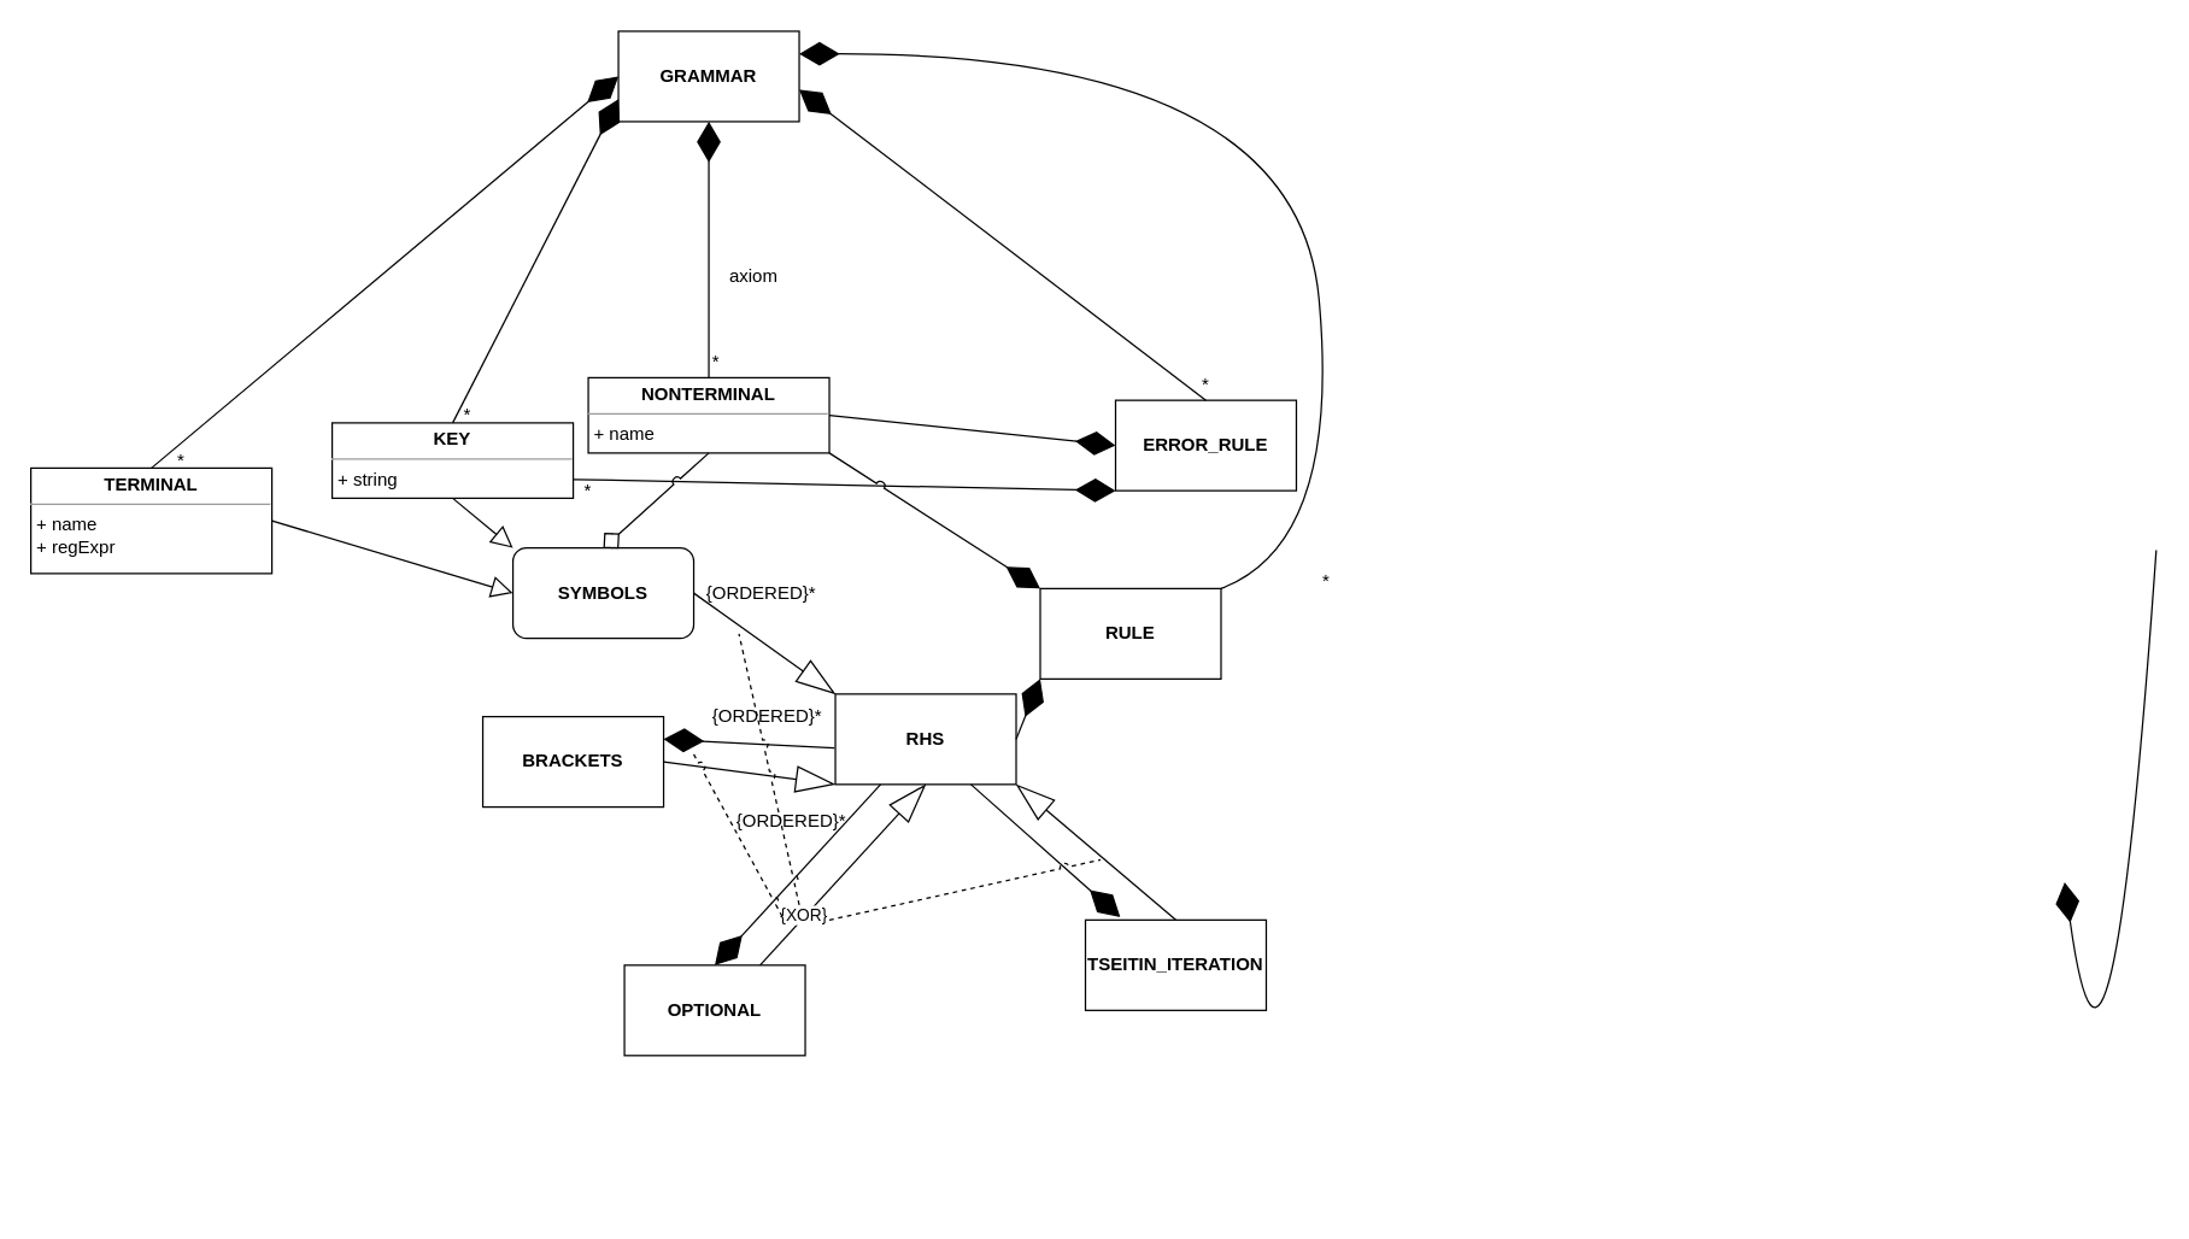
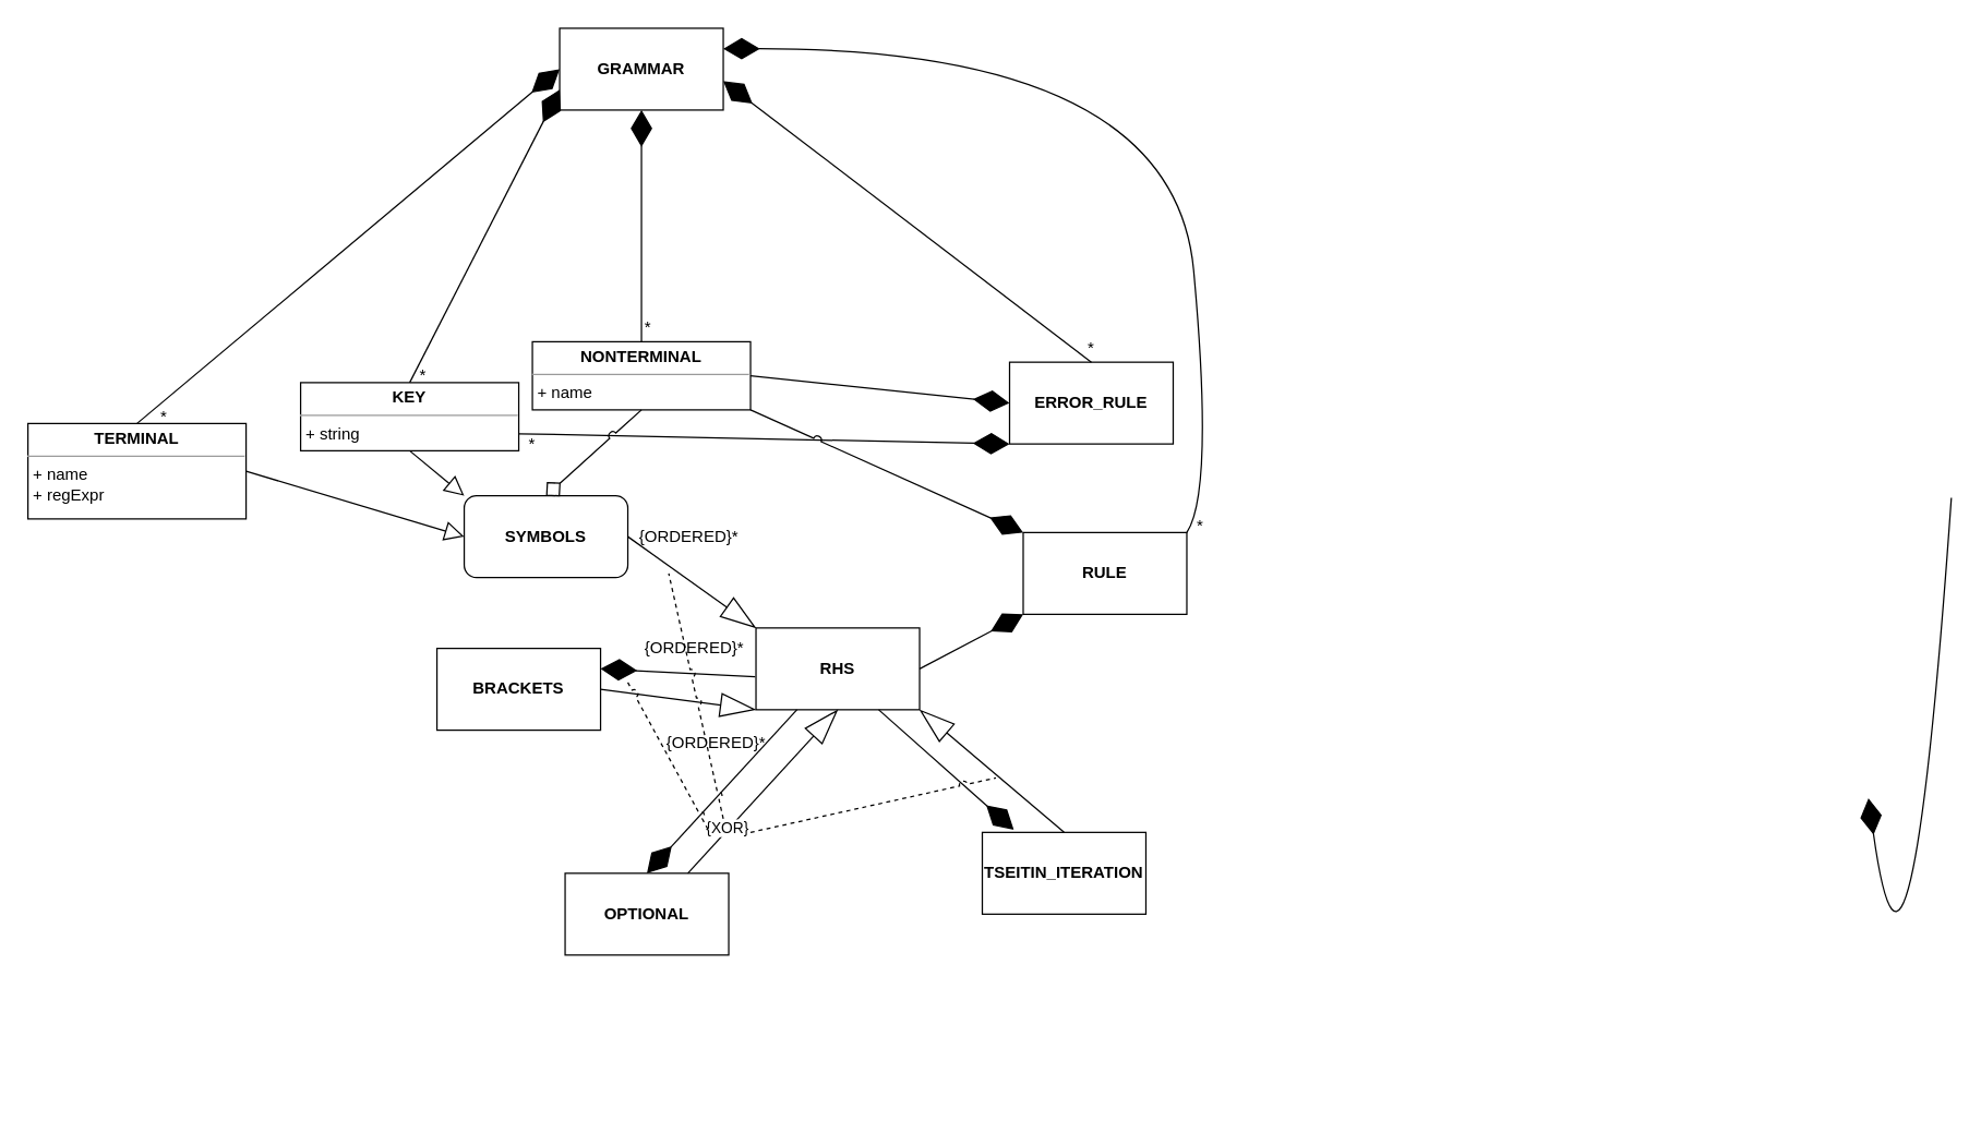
  <mxCell id="0" />
  <mxCell id="1" parent="0" />
  <mxCell id="2" value="" style="endArrow=diamondThin;endFill=1;endSize=24;html=1;exitX=0.423;exitY=0.991;exitDx=0;exitDy=0;entryX=0.454;entryY=0.98;entryDx=0;entryDy=0;curved=1;entryPerimeter=0;exitPerimeter=0;" parent="1" edge="1"><mxGeometry width="160" relative="1" as="geometry"><mxPoint x="1430.76" y="364.46" as="sourcePoint" /><mxPoint x="1370" y="585" as="targetPoint" /><Array as="points"><mxPoint x="1400" y="800" /></Array></mxGeometry></mxCell>
  <mxCell id="3" value="&lt;b&gt;GRAMMAR&lt;/b&gt;" style="rounded=0;whiteSpace=wrap;html=1;" parent="1" vertex="1"><mxGeometry x="410" y="20" width="120" height="60" as="geometry" /></mxCell>
  <mxCell id="4" value="&lt;p style=&quot;margin:0px;margin-top:4px;text-align:center;&quot;&gt;&lt;b&gt;TERMINAL&lt;/b&gt;&lt;/p&gt;&lt;hr size=&quot;1&quot;&gt;&lt;p style=&quot;margin:0px;margin-left:4px;&quot;&gt;+ name&lt;/p&gt;&lt;p style=&quot;margin:0px;margin-left:4px;&quot;&gt;+ regExpr&lt;/p&gt;" style="verticalAlign=top;align=left;overflow=fill;fontSize=12;fontFamily=Helvetica;html=1;" parent="1" vertex="1"><mxGeometry x="20" y="310" width="160" height="70" as="geometry" /></mxCell>
  <mxCell id="5" value="&lt;p style=&quot;margin:0px;margin-top:4px;text-align:center;&quot;&gt;&lt;b&gt;NONTERMINAL&lt;/b&gt;&lt;/p&gt;&lt;hr size=&quot;1&quot;&gt;&lt;p style=&quot;margin:0px;margin-left:4px;&quot;&gt;+ name&lt;/p&gt;" style="verticalAlign=top;align=left;overflow=fill;fontSize=12;fontFamily=Helvetica;html=1;" parent="1" vertex="1"><mxGeometry x="390" y="250" width="160" height="50" as="geometry" /></mxCell>
  <mxCell id="6" value="&lt;p style=&quot;margin:0px;margin-top:4px;text-align:center;&quot;&gt;&lt;b&gt;KEY&lt;/b&gt;&lt;/p&gt;&lt;hr size=&quot;1&quot;&gt;&lt;p style=&quot;margin:0px;margin-left:4px;&quot;&gt;+ string&lt;/p&gt;" style="verticalAlign=top;align=left;overflow=fill;fontSize=12;fontFamily=Helvetica;html=1;" parent="1" vertex="1"><mxGeometry x="220" y="280" width="160" height="50" as="geometry" /></mxCell>
  <mxCell id="7" value="" style="endArrow=diamondThin;endFill=1;endSize=24;html=1;rounded=0;exitX=0.5;exitY=0;exitDx=0;exitDy=0;entryX=0;entryY=0.5;entryDx=0;entryDy=0;" parent="1" source="4" target="3" edge="1"><mxGeometry width="160" relative="1" as="geometry"><mxPoint x="490" y="370" as="sourcePoint" /><mxPoint x="190" y="70" as="targetPoint" /></mxGeometry></mxCell>
  <mxCell id="8" value="*" style="text;html=1;strokeColor=none;fillColor=none;align=center;verticalAlign=middle;whiteSpace=wrap;rounded=0;" parent="1" vertex="1"><mxGeometry x="300" y="260" width="20" height="30" as="geometry" /></mxCell>
  <mxCell id="9" value="" style="endArrow=diamondThin;endFill=1;endSize=24;html=1;rounded=0;exitX=0.5;exitY=0;exitDx=0;exitDy=0;entryX=0;entryY=0.75;entryDx=0;entryDy=0;" parent="1" source="6" target="3" edge="1"><mxGeometry width="160" relative="1" as="geometry"><mxPoint x="345" y="120" as="sourcePoint" /><mxPoint x="300" y="170" as="targetPoint" /></mxGeometry></mxCell>
  <mxCell id="10" value="" style="endArrow=diamondThin;endFill=1;endSize=24;html=1;rounded=0;exitX=0.5;exitY=0;exitDx=0;exitDy=0;entryX=0.5;entryY=1;entryDx=0;entryDy=0;" parent="1" source="5" target="3" edge="1"><mxGeometry width="160" relative="1" as="geometry"><mxPoint x="471" y="181" as="sourcePoint" /><mxPoint x="474" y="190" as="targetPoint" /></mxGeometry></mxCell>
  <mxCell id="11" value="*" style="text;html=1;strokeColor=none;fillColor=none;align=center;verticalAlign=middle;whiteSpace=wrap;rounded=0;" parent="1" vertex="1"><mxGeometry x="465" y="225" width="20" height="30" as="geometry" /></mxCell>
  <mxCell id="12" value="" style="endArrow=diamondThin;endFill=1;endSize=24;html=1;rounded=0;exitX=1;exitY=0.5;exitDx=0;exitDy=0;entryX=0;entryY=0.5;entryDx=0;entryDy=0;" parent="1" source="5" target="13" edge="1"><mxGeometry width="160" relative="1" as="geometry"><mxPoint x="530" y="300" as="sourcePoint" /><mxPoint x="640" y="280" as="targetPoint" /></mxGeometry></mxCell>
  <mxCell id="13" value="&lt;b&gt;ERROR_RULE&lt;/b&gt;" style="rounded=0;whiteSpace=wrap;html=1;" parent="1" vertex="1"><mxGeometry x="740" y="265" width="120" height="60" as="geometry" /></mxCell>
  <mxCell id="14" value="" style="endArrow=diamondThin;endFill=1;endSize=24;html=1;exitX=1;exitY=0.75;exitDx=0;exitDy=0;entryX=0;entryY=1;entryDx=0;entryDy=0;rounded=0;" parent="1" source="6" target="13" edge="1"><mxGeometry width="160" relative="1" as="geometry"><mxPoint x="570" y="325" as="sourcePoint" /><mxPoint x="700" y="310" as="targetPoint" /></mxGeometry></mxCell>
  <mxCell id="15" value="*" style="text;html=1;strokeColor=none;fillColor=none;align=center;verticalAlign=middle;whiteSpace=wrap;rounded=0;" parent="1" vertex="1"><mxGeometry x="380" y="310" width="20" height="30" as="geometry" /></mxCell>
  <mxCell id="16" value="" style="endArrow=diamondThin;endFill=1;endSize=24;html=1;rounded=0;exitX=0.5;exitY=0;exitDx=0;exitDy=0;entryX=1;entryY=0.647;entryDx=0;entryDy=0;entryPerimeter=0;" parent="1" source="13" target="3" edge="1"><mxGeometry width="160" relative="1" as="geometry"><mxPoint x="530" y="300" as="sourcePoint" /><mxPoint x="800" y="225" as="targetPoint" /></mxGeometry></mxCell>
  <mxCell id="17" value="*" style="text;html=1;strokeColor=none;fillColor=none;align=center;verticalAlign=middle;whiteSpace=wrap;rounded=0;" parent="1" vertex="1"><mxGeometry x="790" y="240" width="20" height="30" as="geometry" /></mxCell>
- <mxCell id="18" value="&lt;b&gt;RULE&lt;/b&gt;" style="rounded=0;whiteSpace=wrap;html=1;" parent="1" vertex="1"><mxGeometry x="690" y="390" width="120" height="60" as="geometry" /></mxCell>
+ <mxCell id="18" value="&lt;b&gt;RULE&lt;/b&gt;" style="rounded=0;whiteSpace=wrap;html=1;" parent="1" vertex="1"><mxGeometry x="750" y="390" width="120" height="60" as="geometry" /></mxCell>
  <mxCell id="19" value="" style="endArrow=diamondThin;endFill=1;endSize=24;html=1;exitX=1;exitY=0;exitDx=0;exitDy=0;entryX=1;entryY=0.25;entryDx=0;entryDy=0;curved=1;" parent="1" source="18" target="3" edge="1"><mxGeometry width="160" relative="1" as="geometry"><mxPoint x="750" y="180" as="sourcePoint" /><mxPoint x="540" y="75" as="targetPoint" /><Array as="points"><mxPoint x="890" y="360" /><mxPoint x="860" y="35" /></Array></mxGeometry></mxCell>
  <mxCell id="20" value="&lt;b&gt;SYMBOLS&lt;/b&gt;" style="whiteSpace=wrap;html=1;rounded=1;" parent="1" vertex="1"><mxGeometry x="340" y="363" width="120" height="60" as="geometry" /></mxCell>
  <mxCell id="21" value="" style="endArrow=block;endFill=0;endSize=12;html=1;curved=1;exitX=1;exitY=0.5;exitDx=0;exitDy=0;entryX=0;entryY=0.5;entryDx=0;entryDy=0;" parent="1" source="4" target="20" edge="1"><mxGeometry width="160" relative="1" as="geometry"><mxPoint x="490" y="210" as="sourcePoint" /><mxPoint x="650" y="210" as="targetPoint" /></mxGeometry></mxCell>
  <mxCell id="22" value="" style="endArrow=diamond;endFill=0;endSize=12;html=1;exitX=0.5;exitY=1;exitDx=0;exitDy=0;entryX=0.5;entryY=0;entryDx=0;entryDy=0;strokeColor=default;rounded=0;jumpStyle=arc;" parent="1" source="5" target="20" edge="1"><mxGeometry width="160" relative="1" as="geometry"><mxPoint x="280" y="385" as="sourcePoint" /><mxPoint x="370" y="433" as="targetPoint" /></mxGeometry></mxCell>
  <mxCell id="23" value="" style="endArrow=diamondThin;endFill=1;endSize=24;html=1;exitX=1;exitY=1;exitDx=0;exitDy=0;entryX=0;entryY=0;entryDx=0;entryDy=0;rounded=0;jumpStyle=arc;" parent="1" source="5" target="18" edge="1"><mxGeometry width="160" relative="1" as="geometry"><mxPoint x="390" y="328" as="sourcePoint" /><mxPoint x="750" y="340" as="targetPoint" /></mxGeometry></mxCell>
  <mxCell id="24" value="&lt;b&gt;RHS&lt;/b&gt;" style="rounded=0;whiteSpace=wrap;html=1;" parent="1" vertex="1"><mxGeometry x="554" y="460" width="120" height="60" as="geometry" /></mxCell>
  <mxCell id="25" value="" style="endArrow=diamondThin;endFill=1;endSize=24;html=1;exitX=1;exitY=0.5;exitDx=0;exitDy=0;entryX=0;entryY=1;entryDx=0;entryDy=0;rounded=0;jumpStyle=arc;" parent="1" source="24" target="18" edge="1"><mxGeometry width="160" relative="1" as="geometry"><mxPoint x="560" y="310" as="sourcePoint" /><mxPoint x="750" y="410" as="targetPoint" /></mxGeometry></mxCell>
  <mxCell id="26" value="" style="endArrow=blockThin;endFill=0;endSize=24;html=1;exitX=1;exitY=0.5;exitDx=0;exitDy=0;entryX=0;entryY=0;entryDx=0;entryDy=0;rounded=0;jumpStyle=arc;" parent="1" source="20" target="24" edge="1"><mxGeometry width="160" relative="1" as="geometry"><mxPoint x="684" y="500" as="sourcePoint" /><mxPoint x="750" y="470" as="targetPoint" /></mxGeometry></mxCell>
  <mxCell id="27" value="{ORDERED}*" style="text;html=1;strokeColor=none;fillColor=none;align=center;verticalAlign=middle;whiteSpace=wrap;rounded=0;" parent="1" vertex="1"><mxGeometry x="460" y="378" width="90" height="30" as="geometry" /></mxCell>
  <mxCell id="28" value="&lt;b&gt;BRACKETS&lt;/b&gt;" style="rounded=0;whiteSpace=wrap;html=1;" parent="1" vertex="1"><mxGeometry x="320" y="475" width="120" height="60" as="geometry" /></mxCell>
  <mxCell id="29" value="" style="endArrow=diamondThin;endFill=1;endSize=24;html=1;exitX=-0.005;exitY=0.598;exitDx=0;exitDy=0;entryX=1;entryY=0.25;entryDx=0;entryDy=0;rounded=0;jumpStyle=arc;exitPerimeter=0;" parent="1" source="24" target="28" edge="1"><mxGeometry width="160" relative="1" as="geometry"><mxPoint x="460" y="450" as="sourcePoint" /><mxPoint x="564" y="470" as="targetPoint" /></mxGeometry></mxCell>
  <mxCell id="30" value="{ORDERED}*" style="text;html=1;strokeColor=none;fillColor=none;align=center;verticalAlign=middle;whiteSpace=wrap;rounded=0;" parent="1" vertex="1"><mxGeometry x="464" y="460" width="90" height="30" as="geometry" /></mxCell>
  <mxCell id="31" value="" style="endArrow=blockThin;endFill=0;endSize=24;html=1;entryX=0;entryY=1;entryDx=0;entryDy=0;rounded=0;jumpStyle=arc;exitX=1;exitY=0.5;exitDx=0;exitDy=0;" parent="1" source="28" target="24" edge="1"><mxGeometry width="160" relative="1" as="geometry"><mxPoint x="470" y="570" as="sourcePoint" /><mxPoint x="460" y="535" as="targetPoint" /></mxGeometry></mxCell>
  <mxCell id="32" value="&lt;b&gt;OPTIONAL&lt;/b&gt;" style="rounded=0;whiteSpace=wrap;html=1;" parent="1" vertex="1"><mxGeometry x="414" y="640" width="120" height="60" as="geometry" /></mxCell>
  <mxCell id="33" value="" style="endArrow=diamondThin;endFill=1;endSize=24;html=1;exitX=0.25;exitY=1;exitDx=0;exitDy=0;entryX=0.5;entryY=0;entryDx=0;entryDy=0;rounded=0;jumpStyle=arc;" parent="1" source="24" target="32" edge="1"><mxGeometry width="160" relative="1" as="geometry"><mxPoint x="563" y="506" as="sourcePoint" /><mxPoint x="430" y="485" as="targetPoint" /></mxGeometry></mxCell>
  <mxCell id="34" value="" style="endArrow=blockThin;endFill=0;endSize=24;html=1;entryX=0.5;entryY=1;entryDx=0;entryDy=0;rounded=0;jumpStyle=arc;exitX=0.75;exitY=0;exitDx=0;exitDy=0;" parent="1" source="32" target="24" edge="1"><mxGeometry width="160" relative="1" as="geometry"><mxPoint x="430" y="500" as="sourcePoint" /><mxPoint x="564" y="530" as="targetPoint" /></mxGeometry></mxCell>
  <mxCell id="35" value="{XOR}" style="edgeLabel;html=1;align=center;verticalAlign=middle;resizable=0;points=[];" parent="34" vertex="1" connectable="0"><mxGeometry x="-0.457" y="1" relative="1" as="geometry"><mxPoint as="offset" /></mxGeometry></mxCell>
  <mxCell id="36" value="{ORDERED}*" style="text;html=1;strokeColor=none;fillColor=none;align=center;verticalAlign=middle;whiteSpace=wrap;rounded=0;" parent="1" vertex="1"><mxGeometry x="480" y="530" width="90" height="30" as="geometry" /></mxCell>
  <mxCell id="37" value="&lt;b&gt;TSEITIN_ITERATION&lt;/b&gt;" style="rounded=0;whiteSpace=wrap;html=1;" parent="1" vertex="1"><mxGeometry x="720" y="610" width="120" height="60" as="geometry" /></mxCell>
  <mxCell id="38" value="" style="endArrow=diamondThin;endFill=1;endSize=24;html=1;exitX=0.75;exitY=1;exitDx=0;exitDy=0;entryX=0.192;entryY=-0.033;entryDx=0;entryDy=0;rounded=0;jumpStyle=arc;entryPerimeter=0;" parent="1" source="24" target="37" edge="1"><mxGeometry width="160" relative="1" as="geometry"><mxPoint x="594" y="530" as="sourcePoint" /><mxPoint x="500" y="660" as="targetPoint" /></mxGeometry></mxCell>
  <mxCell id="39" value="" style="endArrow=blockThin;endFill=0;endSize=24;html=1;entryX=1;entryY=1;entryDx=0;entryDy=0;rounded=0;jumpStyle=arc;exitX=0.5;exitY=0;exitDx=0;exitDy=0;" parent="1" source="37" target="24" edge="1"><mxGeometry width="160" relative="1" as="geometry"><mxPoint x="530" y="660" as="sourcePoint" /><mxPoint x="624" y="530" as="targetPoint" /></mxGeometry></mxCell>
  <mxCell id="40" value="" style="endArrow=none;dashed=1;html=1;rounded=0;strokeColor=default;jumpStyle=arc;" parent="1" edge="1"><mxGeometry width="50" height="50" relative="1" as="geometry"><mxPoint x="550" y="610" as="sourcePoint" /><mxPoint x="730" y="570" as="targetPoint" /></mxGeometry></mxCell>
  <mxCell id="41" value="" style="endArrow=none;dashed=1;html=1;rounded=0;strokeColor=default;jumpStyle=arc;" parent="1" edge="1"><mxGeometry width="50" height="50" relative="1" as="geometry"><mxPoint x="460" y="500" as="sourcePoint" /><mxPoint x="520" y="610" as="targetPoint" /></mxGeometry></mxCell>
  <mxCell id="42" value="" style="endArrow=none;dashed=1;html=1;rounded=0;strokeColor=default;jumpStyle=arc;" parent="1" edge="1"><mxGeometry width="50" height="50" relative="1" as="geometry"><mxPoint x="530" y="600" as="sourcePoint" /><mxPoint x="490" y="420" as="targetPoint" /></mxGeometry></mxCell>
  <mxCell id="43" value="" style="endArrow=block;endFill=0;endSize=12;html=1;curved=1;exitX=0.5;exitY=1;exitDx=0;exitDy=0;entryX=0;entryY=0;entryDx=0;entryDy=0;" parent="1" source="6" target="20" edge="1"><mxGeometry width="160" relative="1" as="geometry"><mxPoint x="280" y="385" as="sourcePoint" /><mxPoint x="350" y="403" as="targetPoint" /></mxGeometry></mxCell>
  <mxCell id="44" value="*" style="text;html=1;strokeColor=none;fillColor=none;align=center;verticalAlign=middle;whiteSpace=wrap;rounded=0;" vertex="1" parent="1"><mxGeometry x="110" y="290" width="20" height="30" as="geometry" /></mxCell>
- <mxCell id="45" value="axiom" style="text;html=1;strokeColor=none;fillColor=none;align=center;verticalAlign=middle;whiteSpace=wrap;rounded=0;" vertex="1" parent="1"><mxGeometry x="470" y="175" width="60" height="15" as="geometry" /></mxCell>
  <mxCell id="46" value="*" style="text;html=1;strokeColor=none;fillColor=none;align=center;verticalAlign=middle;whiteSpace=wrap;rounded=0;" vertex="1" parent="1"><mxGeometry x="870" y="370" width="20" height="30" as="geometry" /></mxCell>
